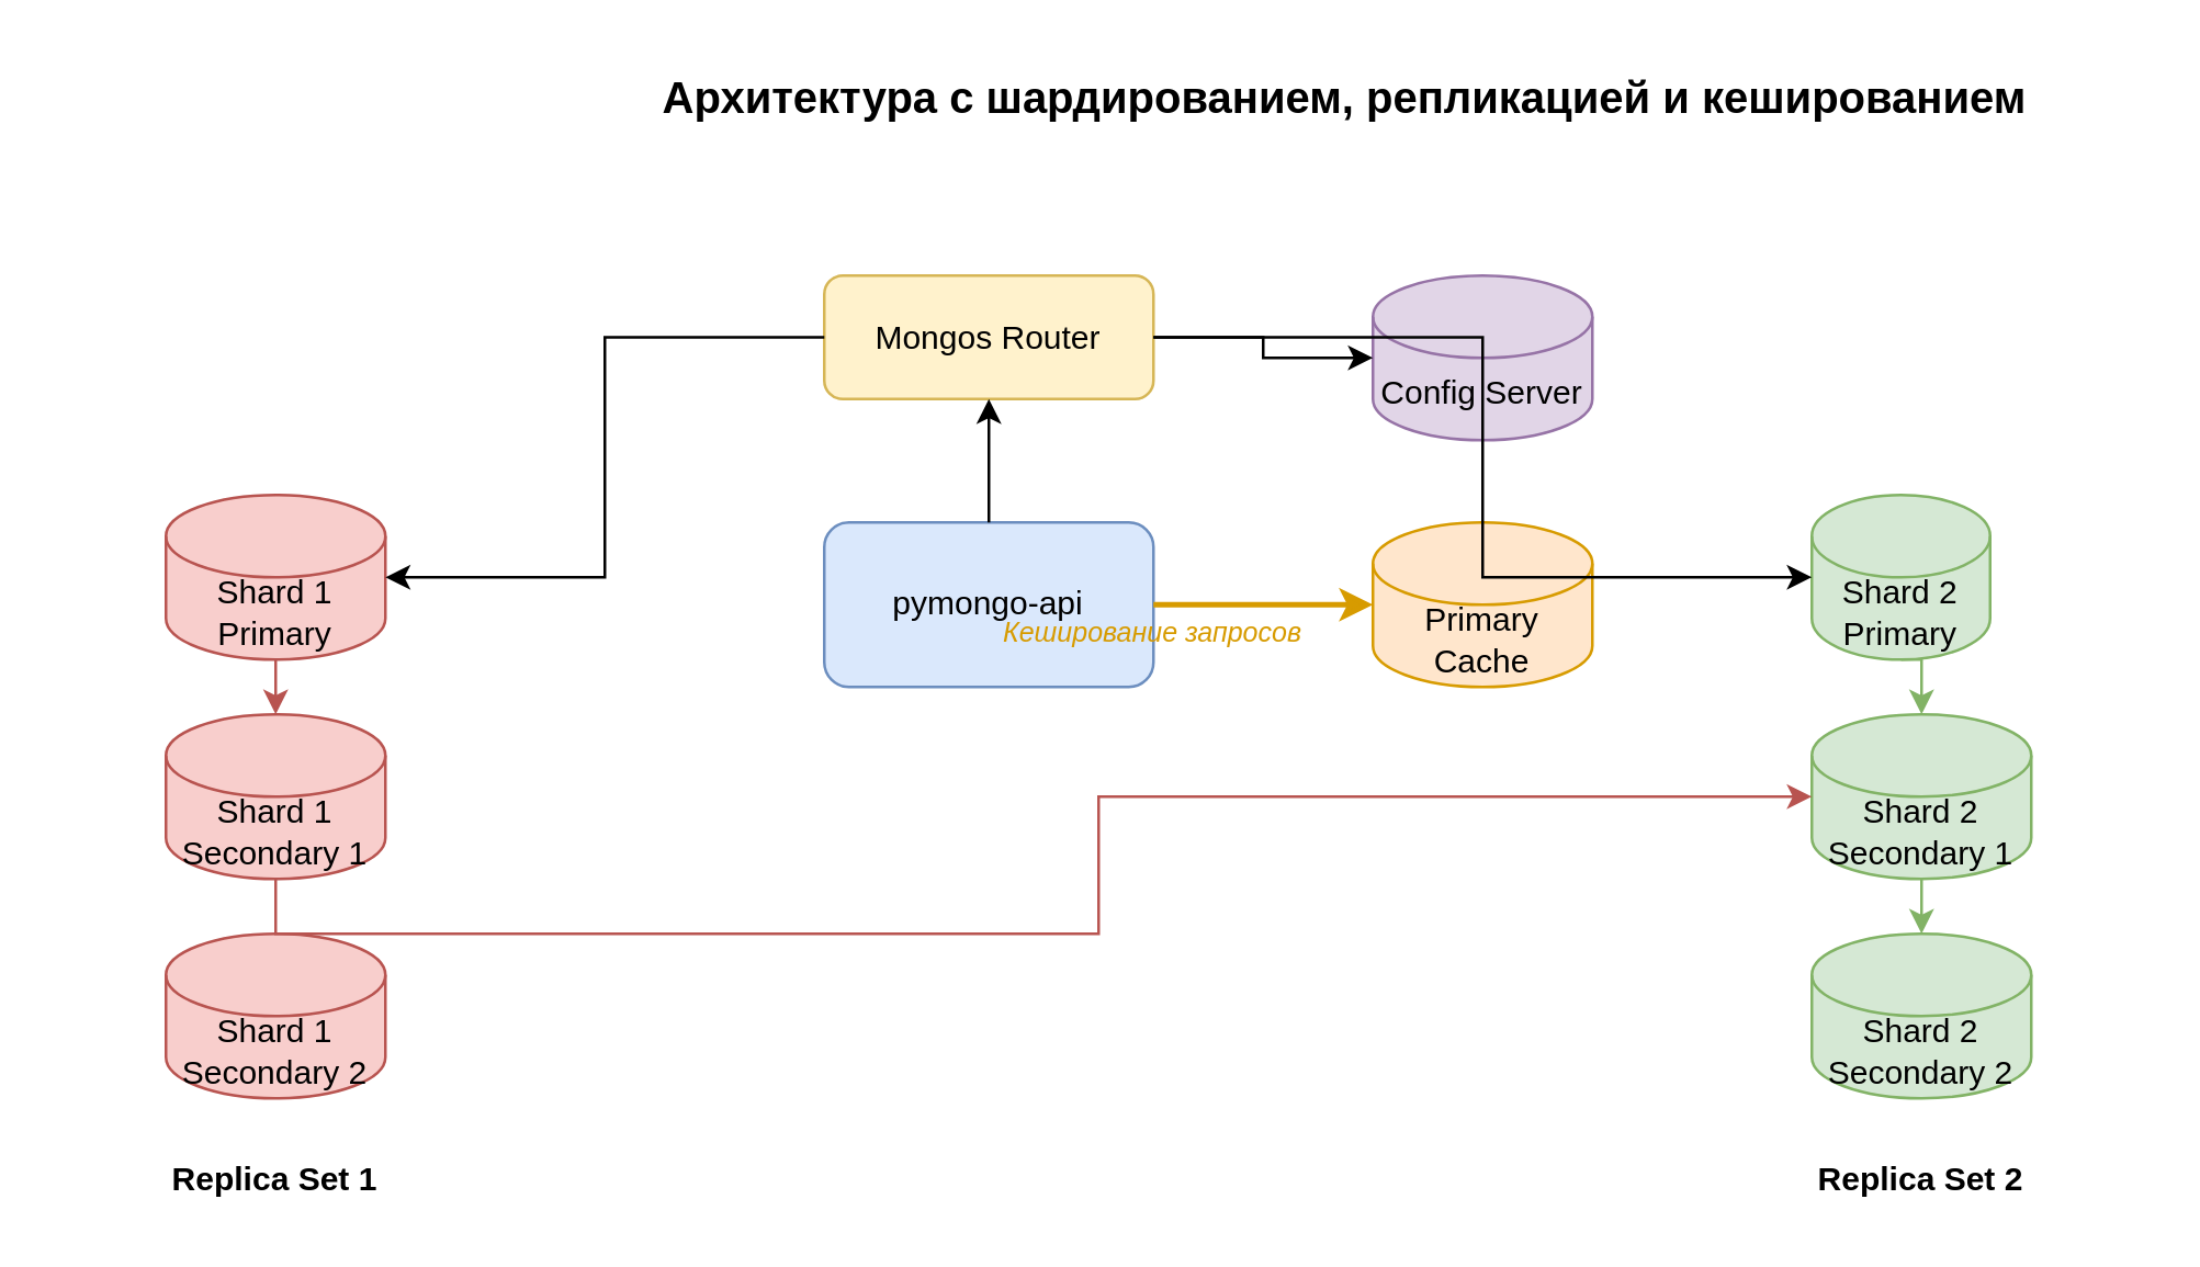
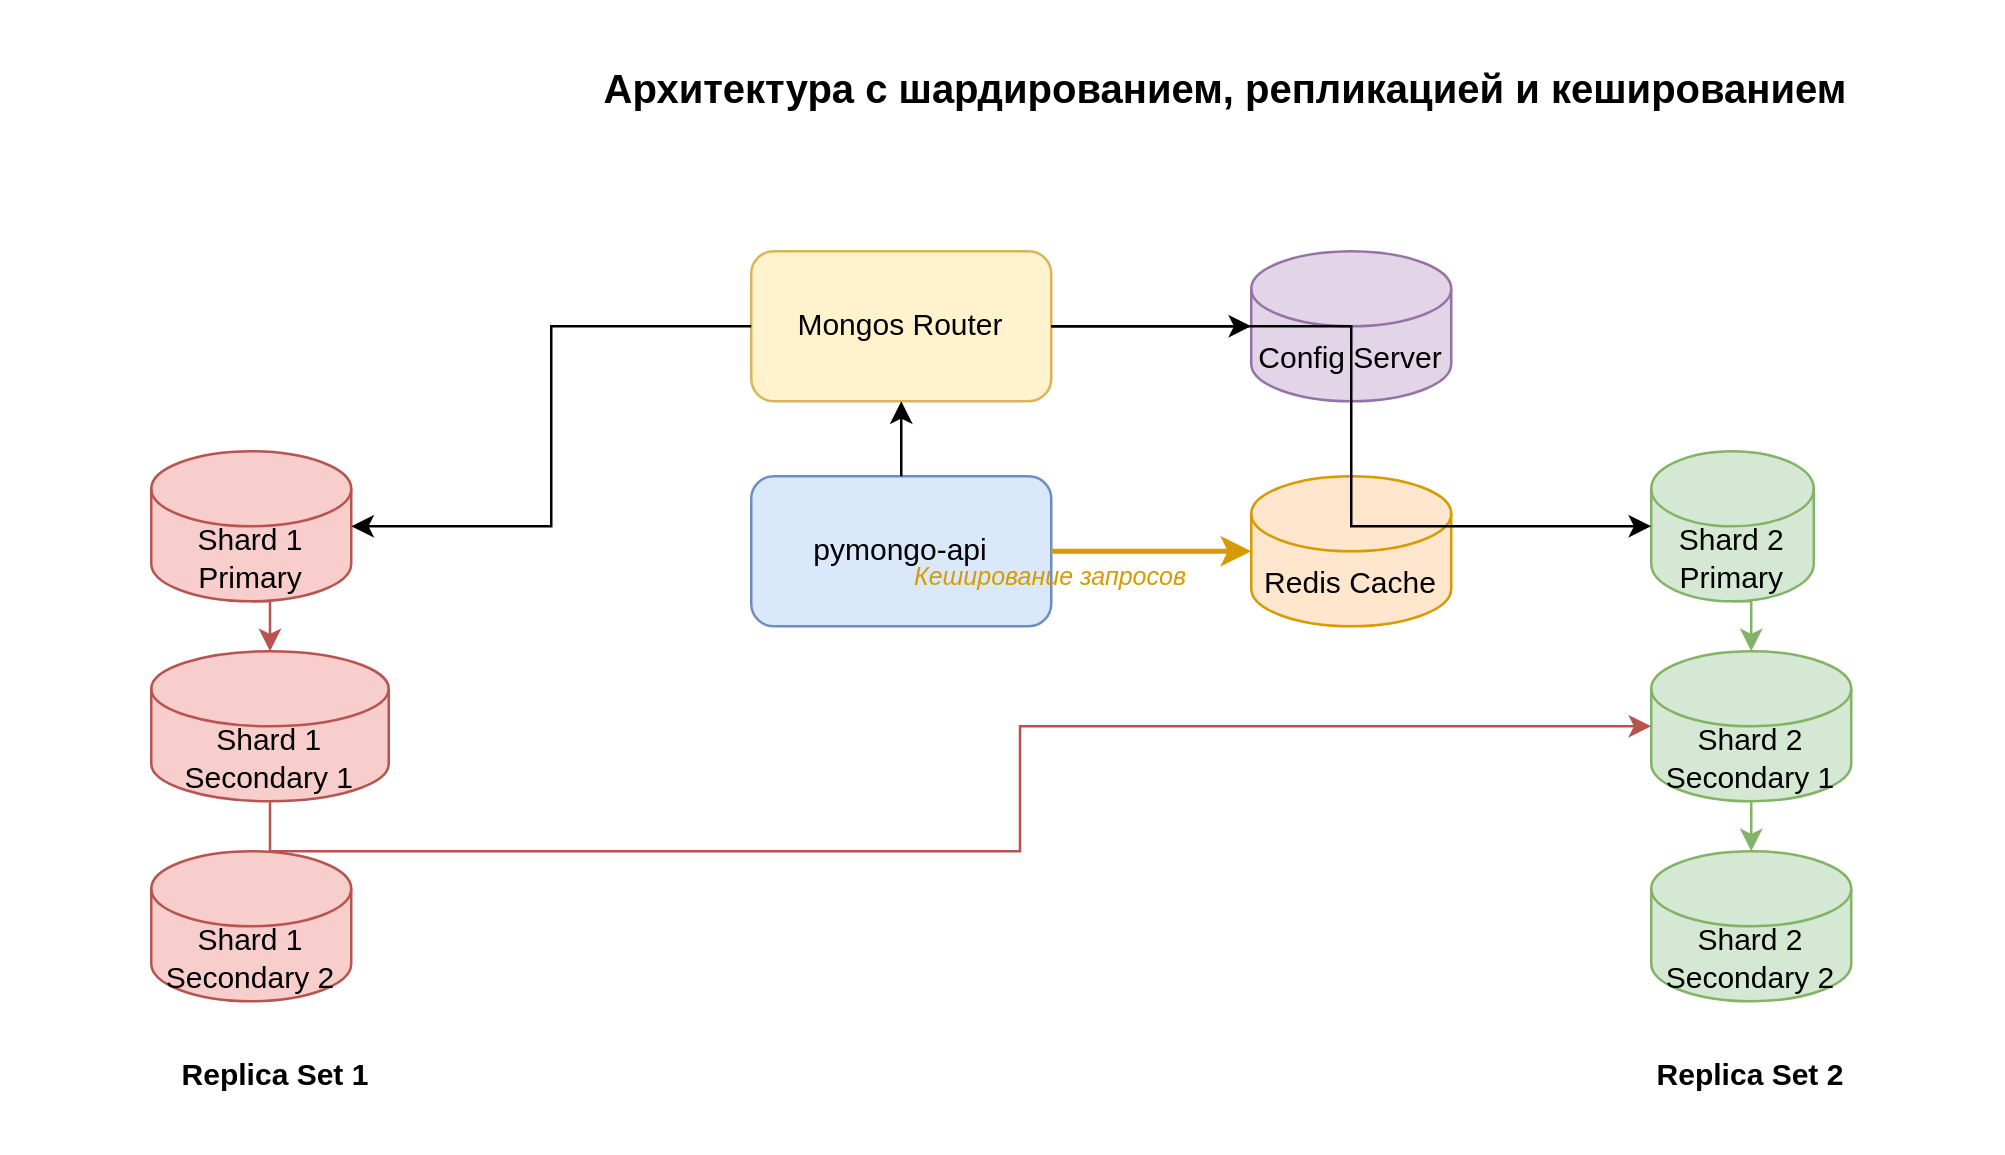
  <mxCell id="0" />
  <mxCell id="1" parent="0" />
  <mxCell id="2" value="pymongo-api" style="rounded=1;whiteSpace=wrap;html=1;fillColor=#dae8fc;strokeColor=#6c8ebf;" vertex="1" parent="1"><mxGeometry x="300" y="190" width="120" height="60" as="geometry" /></mxCell>
- <mxCell id="3" value="Primary Cache" style="shape=cylinder3;whiteSpace=wrap;html=1;boundedLbl=1;backgroundOutline=1;size=15;fillColor=#ffe6cc;strokeColor=#d79b00;" vertex="1" parent="1"><mxGeometry x="500" y="190" width="80" height="60" as="geometry" /></mxCell>
- <mxCell id="4" value="Mongos Router" style="rounded=1;whiteSpace=wrap;html=1;fillColor=#fff2cc;strokeColor=#d6b656;" vertex="1" parent="1"><mxGeometry x="300" y="100" width="120" height="45" as="geometry" /></mxCell>
+ <mxCell id="3" value="Redis Cache" style="shape=cylinder3;whiteSpace=wrap;html=1;boundedLbl=1;backgroundOutline=1;size=15;fillColor=#ffe6cc;strokeColor=#d79b00;" vertex="1" parent="1"><mxGeometry x="500" y="190" width="80" height="60" as="geometry" /></mxCell>
+ <mxCell id="4" value="Mongos Router" style="rounded=1;whiteSpace=wrap;html=1;fillColor=#fff2cc;strokeColor=#d6b656;" vertex="1" parent="1"><mxGeometry x="300" y="100" width="120" height="60" as="geometry" /></mxCell>
  <mxCell id="5" value="Config Server" style="shape=cylinder3;whiteSpace=wrap;html=1;boundedLbl=1;backgroundOutline=1;size=15;fillColor=#e1d5e7;strokeColor=#9673a6;" vertex="1" parent="1"><mxGeometry x="500" y="100" width="80" height="60" as="geometry" /></mxCell>
  <mxCell id="6" value="Shard 1 Primary" style="shape=cylinder3;whiteSpace=wrap;html=1;boundedLbl=1;backgroundOutline=1;size=15;fillColor=#f8cecc;strokeColor=#b85450;" vertex="1" parent="1"><mxGeometry x="60" y="180" width="80" height="60" as="geometry" /></mxCell>
- <mxCell id="7" value="Shard 1 Secondary 1" style="shape=cylinder3;whiteSpace=wrap;html=1;boundedLbl=1;backgroundOutline=1;size=15;fillColor=#f8cecc;strokeColor=#b85450;" vertex="1" parent="1"><mxGeometry x="60" y="260" width="80" height="60" as="geometry" /></mxCell>
+ <mxCell id="7" value="Shard 1 Secondary 1" style="shape=cylinder3;whiteSpace=wrap;html=1;boundedLbl=1;backgroundOutline=1;size=15;fillColor=#f8cecc;strokeColor=#b85450;" vertex="1" parent="1"><mxGeometry x="60" y="260" width="95" height="60" as="geometry" /></mxCell>
  <mxCell id="8" value="Shard 1 Secondary 2" style="shape=cylinder3;whiteSpace=wrap;html=1;boundedLbl=1;backgroundOutline=1;size=15;fillColor=#f8cecc;strokeColor=#b85450;" vertex="1" parent="1"><mxGeometry x="60" y="340" width="80" height="60" as="geometry" /></mxCell>
  <mxCell id="9" value="Shard 2 Primary" style="shape=cylinder3;whiteSpace=wrap;html=1;boundedLbl=1;backgroundOutline=1;size=15;fillColor=#d5e8d4;strokeColor=#82b366;" vertex="1" parent="1"><mxGeometry x="660" y="180" width="65" height="60" as="geometry" /></mxCell>
  <mxCell id="10" value="Shard 2 Secondary 1" style="shape=cylinder3;whiteSpace=wrap;html=1;boundedLbl=1;backgroundOutline=1;size=15;fillColor=#d5e8d4;strokeColor=#82b366;" vertex="1" parent="1"><mxGeometry x="660" y="260" width="80" height="60" as="geometry" /></mxCell>
  <mxCell id="11" value="Shard 2 Secondary 2" style="shape=cylinder3;whiteSpace=wrap;html=1;boundedLbl=1;backgroundOutline=1;size=15;fillColor=#d5e8d4;strokeColor=#82b366;" vertex="1" parent="1"><mxGeometry x="660" y="340" width="80" height="60" as="geometry" /></mxCell>
  <mxCell id="12" style="edgeStyle=orthogonalEdgeStyle;rounded=0;orthogonalLoop=1;jettySize=auto;html=1;exitX=0.5;exitY=0;exitDx=0;exitDy=0;entryX=0.5;entryY=1;entryDx=0;entryDy=0;" edge="1" parent="1" source="2" target="4"><mxGeometry relative="1" as="geometry" /></mxCell>
  <mxCell id="13" style="edgeStyle=orthogonalEdgeStyle;rounded=0;orthogonalLoop=1;jettySize=auto;html=1;exitX=1;exitY=0.5;exitDx=0;exitDy=0;entryX=0;entryY=0.5;entryDx=0;entryDy=0;strokeColor=#d79b00;strokeWidth=2;" edge="1" parent="1" source="2" target="3"><mxGeometry relative="1" as="geometry" /></mxCell>
  <mxCell id="14" style="edgeStyle=orthogonalEdgeStyle;rounded=0;orthogonalLoop=1;jettySize=auto;html=1;exitX=1;exitY=0.5;exitDx=0;exitDy=0;entryX=0;entryY=0.5;entryDx=0;entryDy=0;" edge="1" parent="1" source="4" target="5"><mxGeometry relative="1" as="geometry" /></mxCell>
  <mxCell id="15" style="edgeStyle=orthogonalEdgeStyle;rounded=0;orthogonalLoop=1;jettySize=auto;html=1;exitX=0;exitY=0.5;exitDx=0;exitDy=0;entryX=1;entryY=0.5;entryDx=0;entryDy=0;" edge="1" parent="1" source="4" target="6"><mxGeometry relative="1" as="geometry" /></mxCell>
  <mxCell id="16" style="edgeStyle=orthogonalEdgeStyle;rounded=0;orthogonalLoop=1;jettySize=auto;html=1;exitX=1;exitY=0.5;exitDx=0;exitDy=0;entryX=0;entryY=0.5;entryDx=0;entryDy=0;" edge="1" parent="1" source="4" target="9"><mxGeometry relative="1" as="geometry" /></mxCell>
  <mxCell id="17" style="edgeStyle=orthogonalEdgeStyle;rounded=0;orthogonalLoop=1;jettySize=auto;html=1;exitX=0.5;exitY=1;exitDx=0;exitDy=0;entryX=0.5;entryY=0;entryDx=0;entryDy=0;strokeColor=#b85450;" edge="1" parent="1" source="6" target="7"><mxGeometry relative="1" as="geometry" /></mxCell>
  <mxCell id="18" style="edgeStyle=orthogonalEdgeStyle;rounded=0;orthogonalLoop=1;jettySize=auto;html=1;exitX=0.5;exitY=1;exitDx=0;exitDy=0;strokeColor=#b85450;" edge="1" parent="1" source="7" target="10"><mxGeometry relative="1" as="geometry" /></mxCell>
  <mxCell id="19" style="edgeStyle=orthogonalEdgeStyle;rounded=0;orthogonalLoop=1;jettySize=auto;html=1;exitX=0.5;exitY=1;exitDx=0;exitDy=0;entryX=0.5;entryY=0;entryDx=0;entryDy=0;strokeColor=#82b366;" edge="1" parent="1" source="9" target="10"><mxGeometry relative="1" as="geometry" /></mxCell>
  <mxCell id="20" style="edgeStyle=orthogonalEdgeStyle;rounded=0;orthogonalLoop=1;jettySize=auto;html=1;exitX=0.5;exitY=1;exitDx=0;exitDy=0;entryX=0.5;entryY=0;entryDx=0;entryDy=0;strokeColor=#82b366;" edge="1" parent="1" source="10" target="11"><mxGeometry relative="1" as="geometry" /></mxCell>
  <mxCell id="21" value="Архитектура с шардированием, репликацией и кешированием" style="text;html=1;strokeColor=none;fillColor=none;align=center;verticalAlign=middle;whiteSpace=wrap;rounded=0;fontSize=16;fontStyle=1;" vertex="1" parent="1"><mxGeometry x="240" y="20" width="500" height="30" as="geometry" /></mxCell>
- <mxCell id="22" value="Replica Set 1" style="text;html=1;strokeColor=none;fillColor=none;align=center;verticalAlign=middle;whiteSpace=wrap;rounded=0;fontSize=12;fontStyle=1;" vertex="1" parent="1"><mxGeometry x="20" y="420" width="160" height="20" as="geometry" /></mxCell>
+ <mxCell id="22" value="Replica Set 1" style="text;html=1;strokeColor=none;fillColor=none;align=center;verticalAlign=middle;whiteSpace=wrap;rounded=0;fontSize=12;fontStyle=1;" vertex="1" parent="1"><mxGeometry x="30" y="420" width="160" height="20" as="geometry" /></mxCell>
  <mxCell id="23" value="Replica Set 2" style="text;html=1;strokeColor=none;fillColor=none;align=center;verticalAlign=middle;whiteSpace=wrap;rounded=0;fontSize=12;fontStyle=1;" vertex="1" parent="1"><mxGeometry x="620" y="420" width="160" height="20" as="geometry" /></mxCell>
  <mxCell id="24" value="Кеширование запросов" style="text;html=1;strokeColor=none;fillColor=none;align=center;verticalAlign=middle;whiteSpace=wrap;rounded=0;fontSize=10;fontStyle=2;fontColor=#d79b00;" vertex="1" parent="1"><mxGeometry x="360" y="220" width="120" height="20" as="geometry" /></mxCell>
